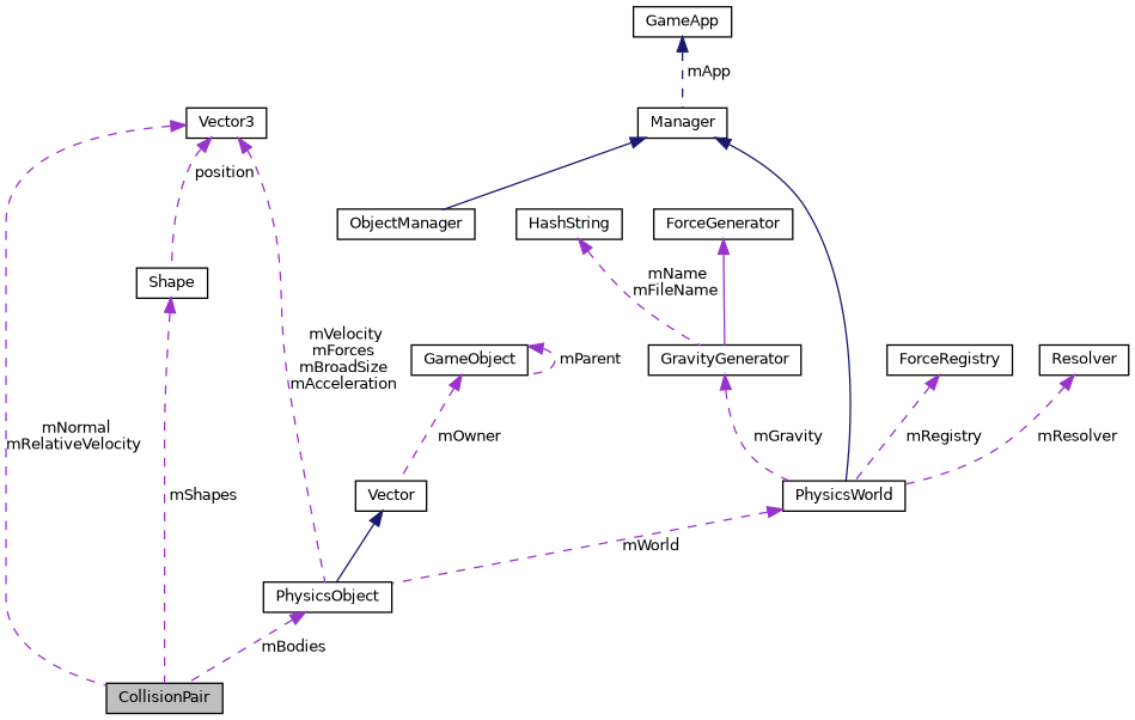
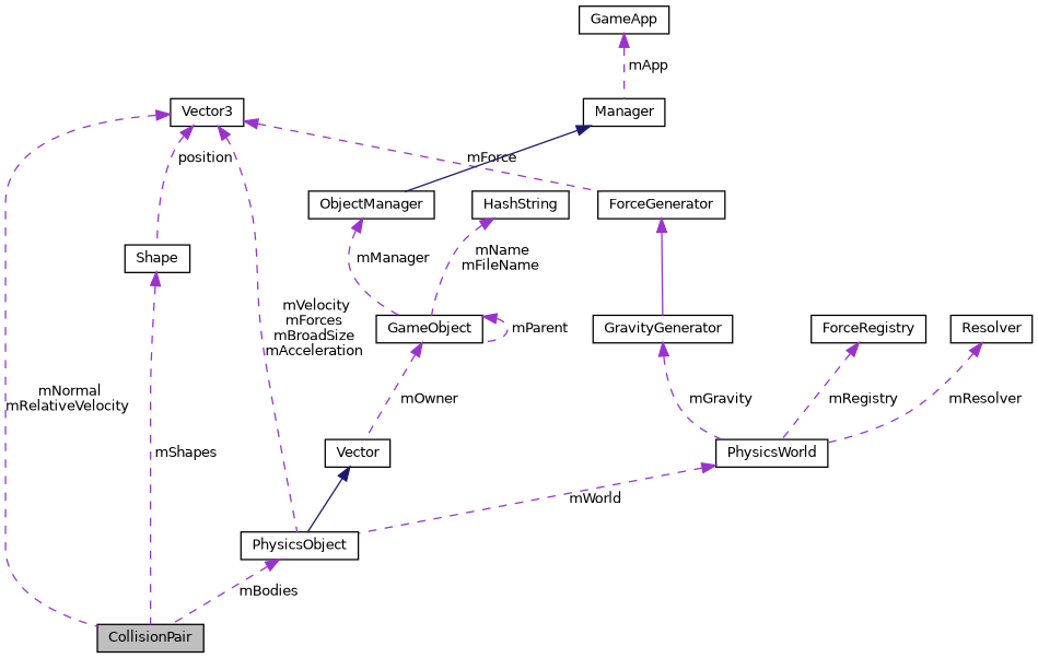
  digraph {
    node [color=black fillcolor=white fontname=Helvetica fontsize=10 shape=record style=filled]
    edge [color=darkorchid3 dir=back fontname=Helvetica fontsize=10 labelfontname=Helvetica labelfontsize=10 style=dashed]
    n1 [fillcolor=grey75 fontcolor=black height=0.2 label=CollisionPair width=0.4]
    n2 [height=0.2 label=Vector3 width=0.4]
    n3 [height=0.2 label=Shape width=0.4]
    n4 [height=0.2 label=PhysicsObject width=0.4]
    n5 [height=0.2 label=ForceGenerator width=0.4]
    n6 [height=0.2 label=GravityGenerator width=0.4]
    n7 [height=0.2 label=Vector width=0.4]
    n8 [height=0.2 label=GameObject width=0.4]
    n9 [height=0.2 label=ObjectManager width=0.4]
    n10 [height=0.2 label=Manager width=0.4]
    n11 [height=0.2 label=PhysicsWorld width=0.4]
    n12 [height=0.2 label=GameApp width=0.4]
    n13 [height=0.2 label=HashString width=0.4]
    n14 [height=0.2 label=ForceRegistry width=0.4]
    n15 [height=0.2 label=Resolver width=0.4]
    n2 -> n1 [label=" mNormal\nmRelativeVelocity"]
    n2 -> n3 [label=" position"]
    n2 -> n4 [label=" mVelocity\nmForces\nmBroadSize\nmAcceleration"]
+   n2 -> n5 [label=" mForce"]
    n3 -> n1 [label=" mShapes"]
    n4 -> n1 [label=" mBodies"]
    n5 -> n6 [style=solid]
    n6 -> n11 [label=" mGravity"]
    n7 -> n4 [color=midnightblue style=solid]
    n8 -> n7 [label=" mOwner"]
    n8 -> n8 [label=" mParent"]
+   n9 -> n8 [label=" mManager"]
    n10 -> n9 [color=midnightblue style=solid]
-   n10 -> n11 [color=midnightblue style=solid]
    n11 -> n4 [label=" mWorld"]
-   n12 -> n10 [color=midnightblue label=" mApp"]
-   n13 -> n6 [label=" mName\nmFileName"]
+   n12 -> n10 [label=" mApp"]
+   n13 -> n8 [label=" mName\nmFileName"]
    n14 -> n11 [label=" mRegistry"]
    n15 -> n11 [label=" mResolver"]
  }
